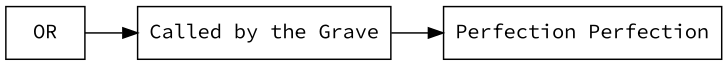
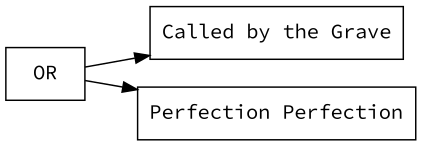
  digraph {
    fontname="Source Code Pro"
    rankdir=LR
    splines=spline
    node [fontname="Source Code Pro" shape=record]
    edge [fontname="Source Code Pro"]
    n1 [label=OR]
    n2 [label="Called by the Grave"]
    n3 [label="Perfection Perfection"]
    n1 -> n2
-   n2 -> n3
+   n1 -> n3
  }
